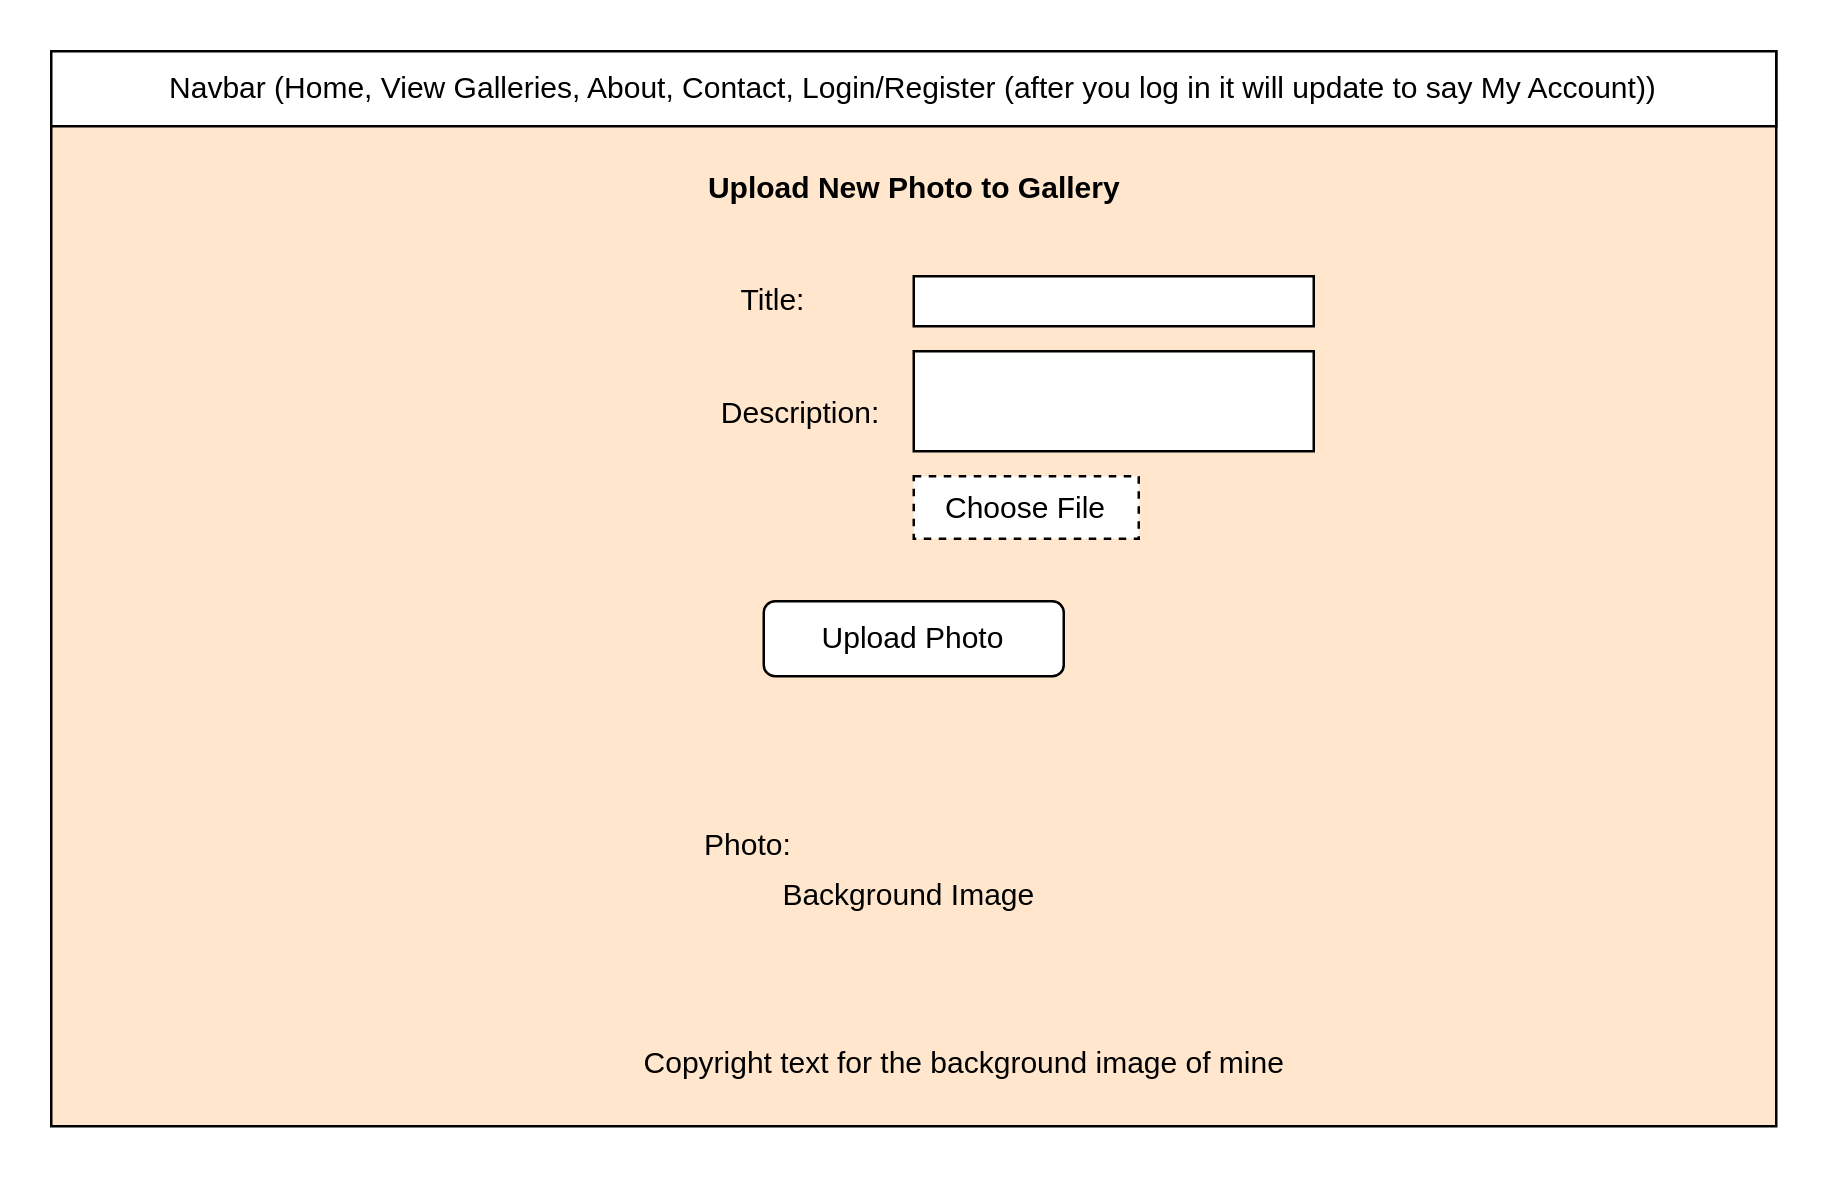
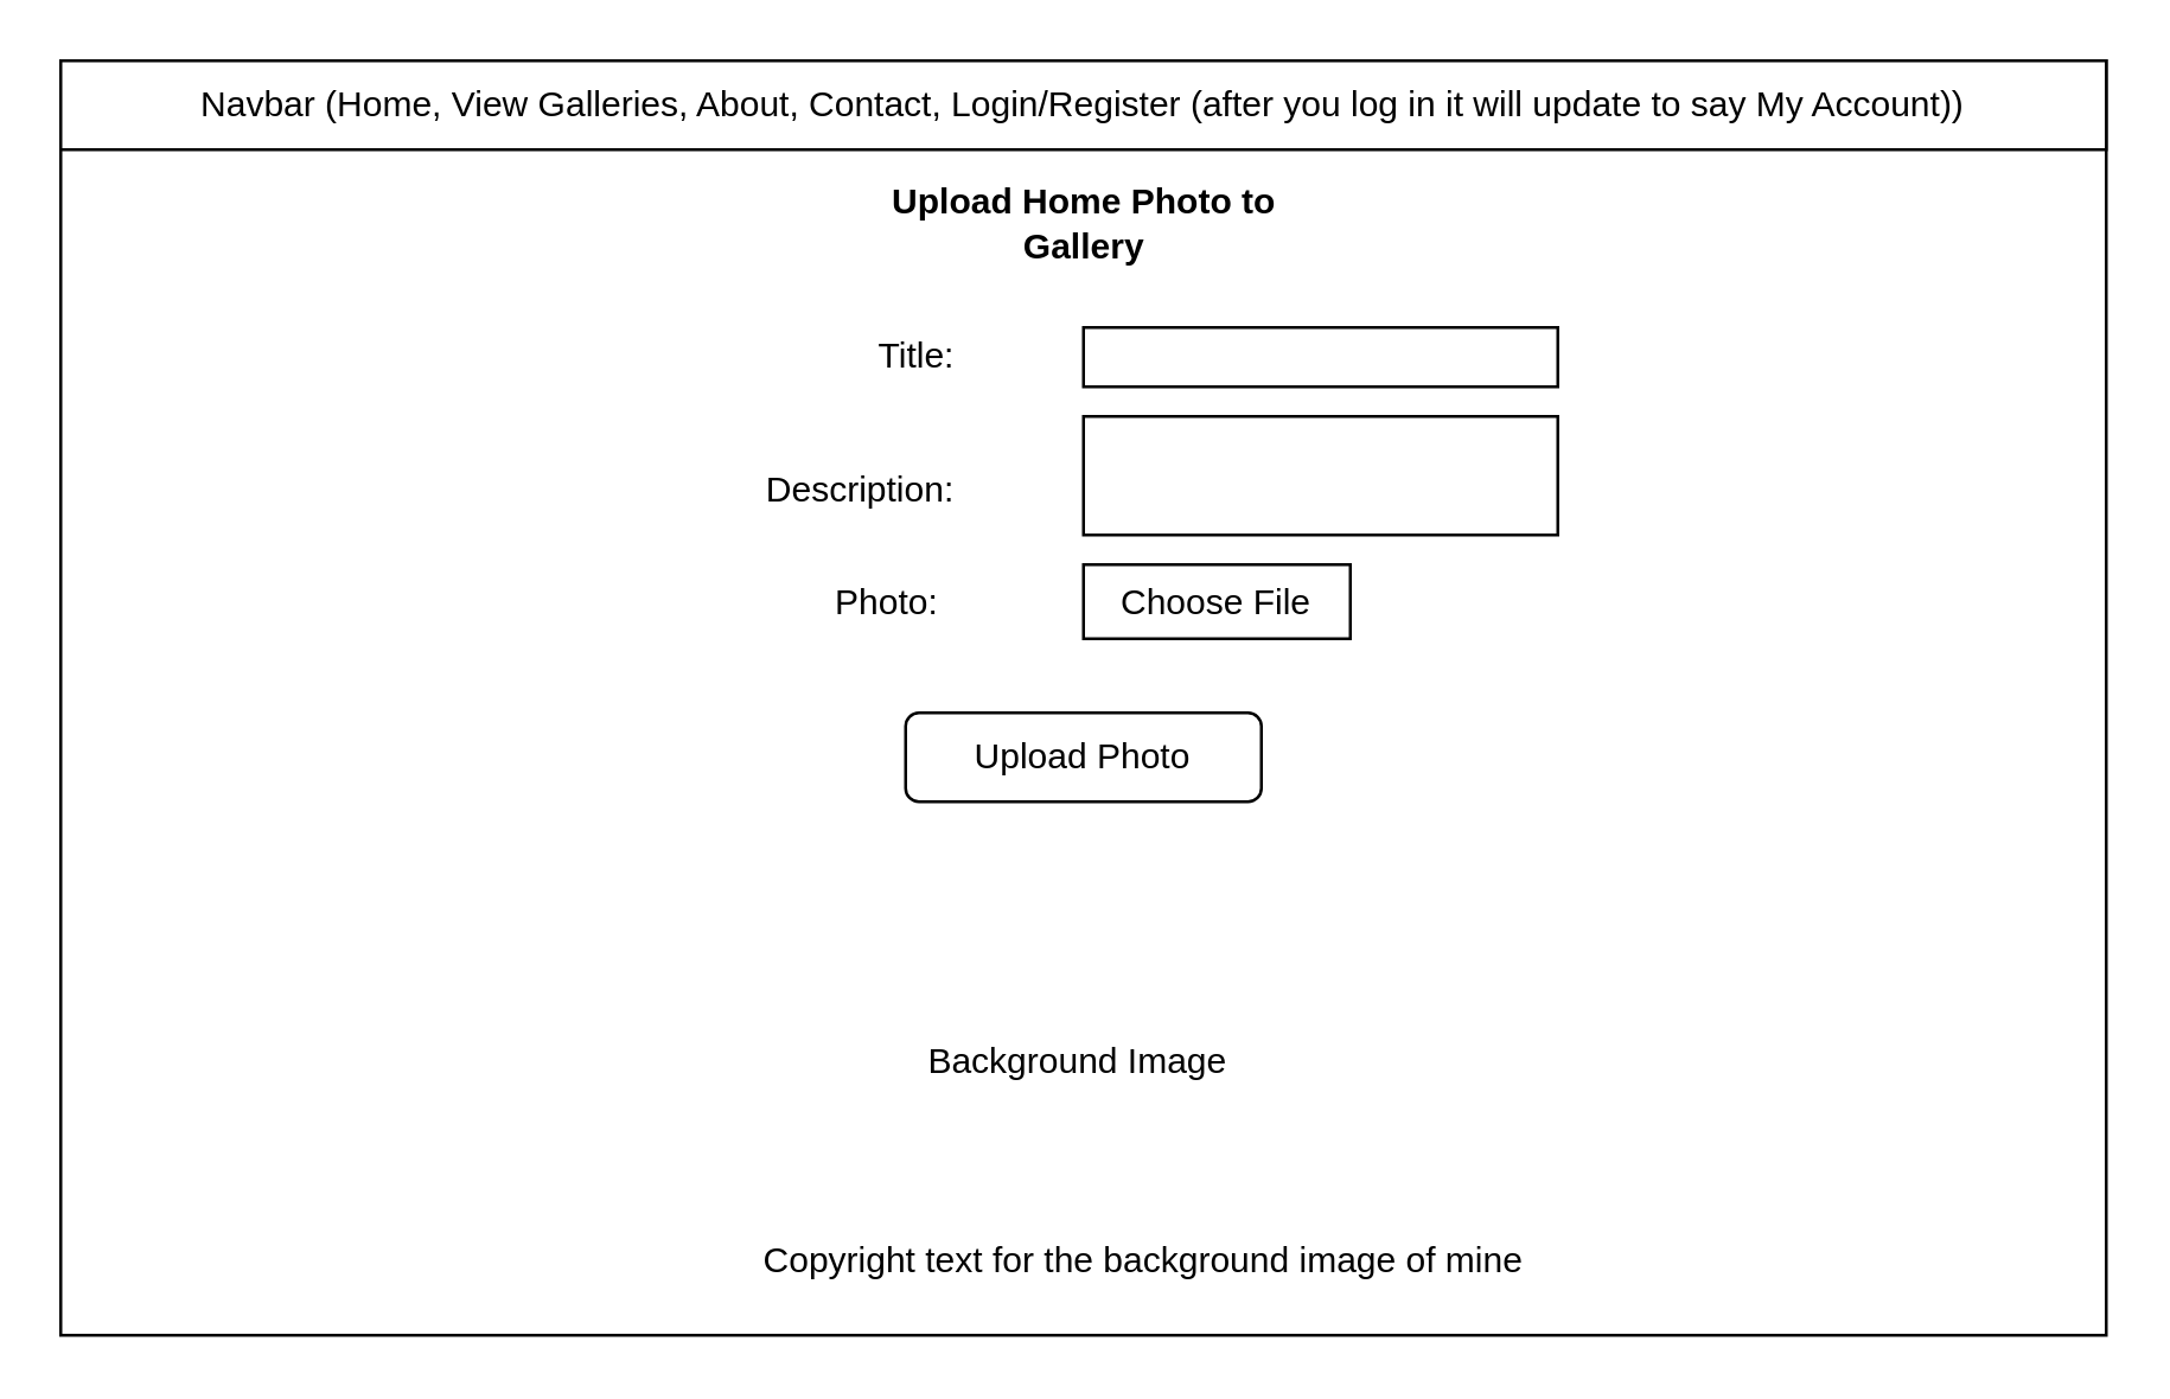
  <mxCell id="0" />
  <mxCell id="1" parent="0" />
- <mxCell id="2" value="&lt;div&gt;&lt;br&gt;&lt;/div&gt;&lt;div&gt;&lt;br&gt;&lt;/div&gt;&lt;div&gt;&lt;br&gt;&lt;/div&gt;&lt;div&gt;&lt;br&gt;&lt;/div&gt;&lt;div&gt;&lt;br&gt;&lt;/div&gt;&lt;div&gt;&lt;br&gt;&lt;/div&gt;&lt;div&gt;&lt;br&gt;&lt;/div&gt;&lt;div&gt;&lt;br&gt;&lt;/div&gt;&lt;div&gt;&lt;br&gt;&lt;/div&gt;&lt;div&gt;&lt;br&gt;&lt;/div&gt;&lt;div&gt;&lt;br&gt;&lt;/div&gt;&lt;div&gt;&lt;br&gt;&lt;/div&gt;&lt;div&gt;&lt;br&gt;&lt;/div&gt;&lt;div&gt;&lt;br&gt;&lt;/div&gt;&lt;div&gt;&lt;br&gt;&lt;/div&gt;&lt;div&gt;&lt;br&gt;&lt;/div&gt;&lt;div&gt;&lt;br&gt;&lt;/div&gt;Background Image&amp;nbsp;" style="rounded=0;whiteSpace=wrap;html=1;fillColor=#ffe6cc;" parent="1" vertex="1"><mxGeometry x="20" y="20" width="690" height="430" as="geometry" /></mxCell>
+ <mxCell id="2" value="&lt;div&gt;&lt;br&gt;&lt;/div&gt;&lt;div&gt;&lt;br&gt;&lt;/div&gt;&lt;div&gt;&lt;br&gt;&lt;/div&gt;&lt;div&gt;&lt;br&gt;&lt;/div&gt;&lt;div&gt;&lt;br&gt;&lt;/div&gt;&lt;div&gt;&lt;br&gt;&lt;/div&gt;&lt;div&gt;&lt;br&gt;&lt;/div&gt;&lt;div&gt;&lt;br&gt;&lt;/div&gt;&lt;div&gt;&lt;br&gt;&lt;/div&gt;&lt;div&gt;&lt;br&gt;&lt;/div&gt;&lt;div&gt;&lt;br&gt;&lt;/div&gt;&lt;div&gt;&lt;br&gt;&lt;/div&gt;&lt;div&gt;&lt;br&gt;&lt;/div&gt;&lt;div&gt;&lt;br&gt;&lt;/div&gt;&lt;div&gt;&lt;br&gt;&lt;/div&gt;&lt;div&gt;&lt;br&gt;&lt;/div&gt;&lt;div&gt;&lt;br&gt;&lt;/div&gt;Background Image&amp;nbsp;" style="rounded=0;whiteSpace=wrap;html=1;" parent="1" vertex="1"><mxGeometry x="20" y="20" width="690" height="430" as="geometry" /></mxCell>
  <mxCell id="3" value="Navbar (Home, View Galleries, About, Contact, Login/Register (after you log in it will update to say My Account))" style="rounded=0;whiteSpace=wrap;html=1;" parent="1" vertex="1"><mxGeometry x="20" y="20" width="690" height="30" as="geometry" /></mxCell>
  <mxCell id="4" value="Copyright text for the background image of mine" style="text;html=1;align=center;verticalAlign=middle;whiteSpace=wrap;rounded=0;" parent="1" vertex="1"><mxGeometry x="253" y="410" width="265" height="30" as="geometry" /></mxCell>
- <mxCell id="5" value="&lt;b&gt;Upload New Photo to Gallery&lt;/b&gt;" style="text;html=1;align=center;verticalAlign=middle;whiteSpace=wrap;rounded=0;" parent="1" vertex="1"><mxGeometry x="279" y="40" width="173" height="70" as="geometry" /></mxCell>
+ <mxCell id="5" value="&lt;b&gt;Upload Home Photo to Gallery&lt;/b&gt;" style="text;html=1;align=center;verticalAlign=middle;whiteSpace=wrap;rounded=0;" parent="1" vertex="1"><mxGeometry x="279" y="40" width="173" height="70" as="geometry" /></mxCell>
  <mxCell id="6" value="Upload Photo" style="whiteSpace=wrap;html=1;rounded=1;" vertex="1" parent="1"><mxGeometry x="305" y="240" width="120" height="30" as="geometry" /></mxCell>
  <mxCell id="7" value="" style="rounded=0;whiteSpace=wrap;html=1;" vertex="1" parent="1"><mxGeometry x="365" y="110" width="160" height="20" as="geometry" /></mxCell>
  <mxCell id="8" value="" style="rounded=0;whiteSpace=wrap;html=1;" vertex="1" parent="1"><mxGeometry x="365" y="140" width="160" height="40" as="geometry" /></mxCell>
  <mxCell id="9" value="Title:" style="text;html=1;align=center;verticalAlign=middle;whiteSpace=wrap;rounded=0;" vertex="1" parent="1"><mxGeometry x="279" y="105" width="60" height="30" as="geometry" /></mxCell>
- <mxCell id="10" value="Description:" style="text;html=1;align=center;verticalAlign=middle;whiteSpace=wrap;rounded=0;" vertex="1" parent="1"><mxGeometry x="295" y="150" width="50" height="30" as="geometry" /></mxCell>
- <mxCell id="11" value="Photo:" style="text;html=1;align=center;verticalAlign=middle;whiteSpace=wrap;rounded=0;" vertex="1" parent="1"><mxGeometry x="279" y="322.5" width="40" height="30" as="geometry" /></mxCell>
- <mxCell id="12" value="Choose File" style="rounded=0;whiteSpace=wrap;html=1;dashed=1;" vertex="1" parent="1"><mxGeometry x="365" y="190" width="90" height="25" as="geometry" /></mxCell>
+ <mxCell id="10" value="Description:" style="text;html=1;align=center;verticalAlign=middle;whiteSpace=wrap;rounded=0;" vertex="1" parent="1"><mxGeometry x="265" y="150" width="50" height="30" as="geometry" /></mxCell>
+ <mxCell id="11" value="Photo:" style="text;html=1;align=center;verticalAlign=middle;whiteSpace=wrap;rounded=0;" vertex="1" parent="1"><mxGeometry x="279" y="187.5" width="40" height="30" as="geometry" /></mxCell>
+ <mxCell id="12" value="Choose File" style="rounded=0;whiteSpace=wrap;html=1;" vertex="1" parent="1"><mxGeometry x="365" y="190" width="90" height="25" as="geometry" /></mxCell>
